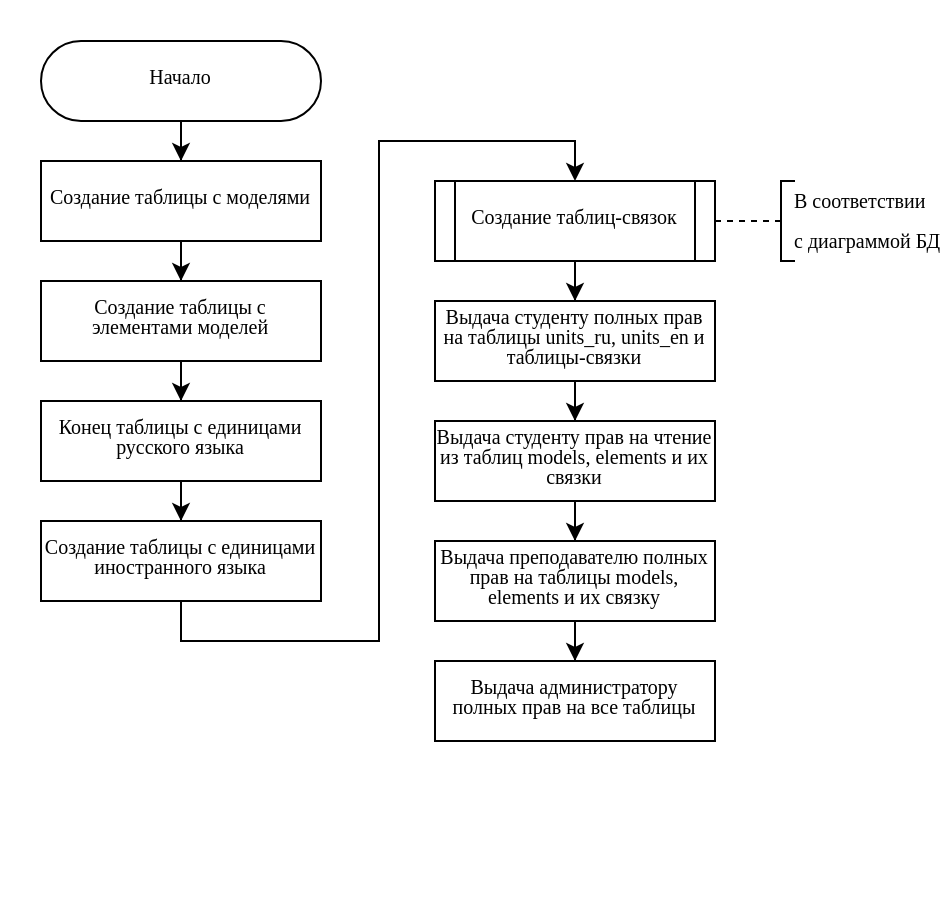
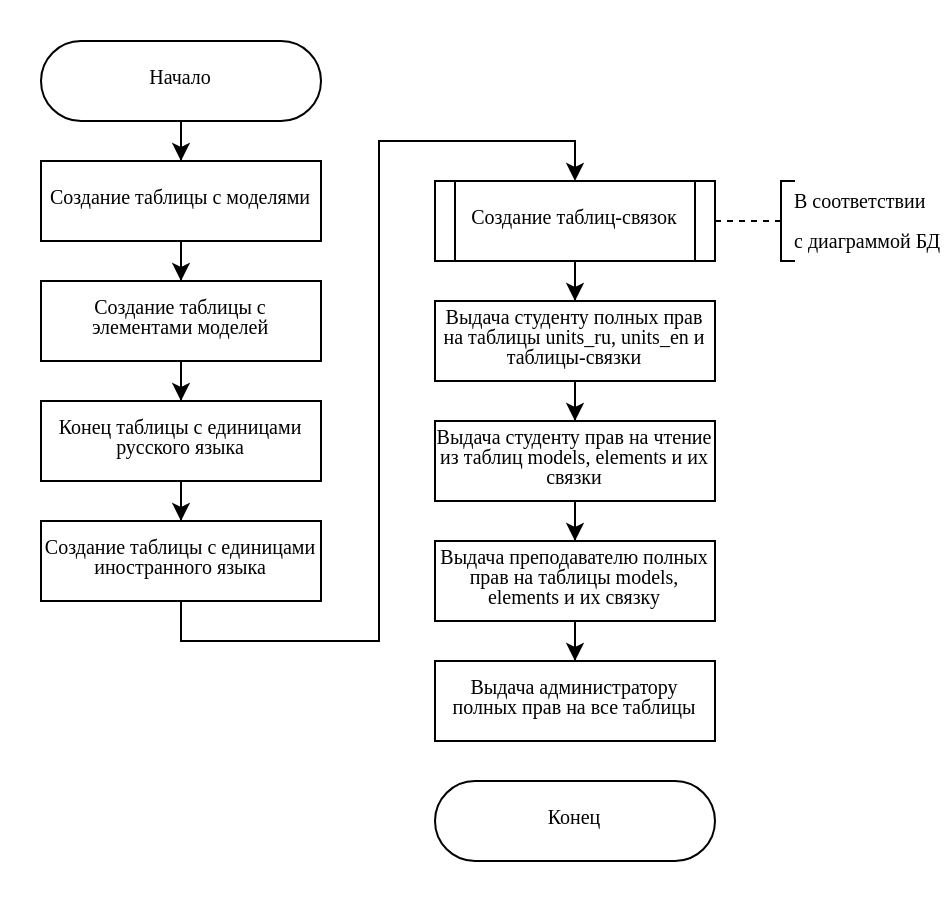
  <mxCell id="0" />
  <mxCell id="1" parent="0" />
  <mxCell id="2" style="edgeStyle=orthogonalEdgeStyle;rounded=0;orthogonalLoop=1;jettySize=auto;html=1;entryX=0.5;entryY=0;entryDx=0;entryDy=0;" edge="1" parent="1" source="3" target="6"><mxGeometry relative="1" as="geometry" /></mxCell>
  <mxCell id="3" value="&lt;p style=&quot;line-height: 1 ; font-size: 10px&quot;&gt;Начало&lt;/p&gt;" style="shape=stencil(vZXxboMgEMafhj9dUNwDLG57j9NelRTBIKv27YegWdHq1s3OmJD7Dn/3nZyRsKytoEGSUAk1EvZKkiTHkku7WrHySkp92PkwnmJoGyyMF8+gOeQCfaY1Wp2w4wczIrisUHMzZNkboS92z3CzrFBSWghXsg0yV3kLAy7ts7T3sLH8JYgay6/RoB5NepUk7z/HPj0/Bhw/yG+Indzv7nc/cOg4ftTB7QaOf49lmVXWhptlORSnUqsPebhp5siFKJRQ2oZ+dbVIwuh4bTfTwPDhLRJTulZn/OpydizpJntCgC5WCWOkZ1l9CWMBusTIgqKjgDJ4m22H2CzlPoKet5FWBoaXGlTbtiu4vOo4vm34jo7nhPQPPdN/6fmuU3bTuxgip65Mrp1ZpfGbkfa/hY2qqxtc6UUFp/o/mBM+AQ==);whiteSpace=wrap;html=1;aspect=fixed;fontFamily=Times New Roman;fontSize=10;spacingBottom=4;" vertex="1" parent="1"><mxGeometry x="20" y="20" width="140" height="40" as="geometry" /></mxCell>
+ <mxCell id="4" value="&lt;p style=&quot;line-height: 1 ; font-size: 10px&quot;&gt;Конец&lt;/p&gt;" style="shape=stencil(vZVhboMwDIVPk59MgbADTGy7h0tdiBoSFLJCb7+QgNZAYesGQwj07PD5mRhBWNaUUCNJqIQKCXslSYLyaK82VHqdUi9bL+NRQ1NjbnzwAprDQaDPNEarM7b8aAYElyVqbvoseyP0xa7pT5blSkoL4Uo2QeYmb2HApX2Wdh42lL8Gqrb8Cg3qwaSPkuT959in533A8U5+Q+zofnO/24FDx/FeG7cZOP49lmU2sjTcLDtAfi60+rBf2j0zJy5EroTSVvq7q0USRodjvZka+g9vlhjTlbrgV5eTbUlX2SMCdL5IGJSeZPU11AJ0gZEFRScBRfA2mxaxnoe7CDreRFoZ6F9qUG3druDypuP4vuEHOp4S0j/0TP+l54d22U3vbIhcdGFy7cwqjd+MtP8trFRdXOBKzyq4qP9/ucAn);whiteSpace=wrap;html=1;aspect=fixed;fontFamily=Times New Roman;fontSize=10;spacingBottom=4;" vertex="1" parent="1"><mxGeometry x="217" y="390" width="140" height="40" as="geometry" /></mxCell>
  <mxCell id="5" style="edgeStyle=orthogonalEdgeStyle;rounded=0;orthogonalLoop=1;jettySize=auto;html=1;" edge="1" parent="1" source="6" target="8"><mxGeometry relative="1" as="geometry" /></mxCell>
  <mxCell id="6" value="&lt;p style=&quot;line-height: 1&quot;&gt;Создание таблицы с моделями&lt;/p&gt;" style="shape=stencil(tVTRboMwDPyavFYh2T5gYtt/pKlXotIkcrJ1/fuaGKQiBq0mQEjgu3B3Bhyh69SYCEJJb84g9LtQKmKwkBLdEdww9iK5vHBZDbVJEWxm8MegM/sWmEkZwwku7pB7CecbQJc7Vn8I+UZrulPXNnhPIi74NGLueBIzztOz8pfFevvrqIqkf4YM2IdkVKjP52V3r9sIVxvlHcsO6VfPu57wOHG11YdbTbj6v6yuCZn7uXW9N/Z0xPDtD3+G+XJta0MbkEq+Fi+htOyP5Wai6QZvQgw0dmO7PE4PRn/OmPCJd0FnGqZWA8KDN8G7yYLr7IJiPXEoKG99BbgB);whiteSpace=wrap;html=1;aspect=fixed;fontFamily=Times New Roman;fontSize=10;spacingBottom=4;" vertex="1" parent="1"><mxGeometry x="20" y="80" width="140" height="40" as="geometry" /></mxCell>
  <mxCell id="7" style="edgeStyle=orthogonalEdgeStyle;rounded=0;orthogonalLoop=1;jettySize=auto;html=1;" edge="1" parent="1" source="8" target="10"><mxGeometry relative="1" as="geometry" /></mxCell>
  <mxCell id="8" value="&lt;p style=&quot;line-height: 1&quot;&gt;Создание таблицы с элементами моделей&lt;/p&gt;" style="shape=stencil(tVTRboMwDPyavFYh2T5gYtt/pKlXotIkcrJ1/fuaGKQiBq0mQEjgu3B3Bhyh69SYCEJJb84g9LtQKmKwkBLdEdww9iK5vHBZDbVJEWxm8MegM/sWmEkZwwku7pB7CecbQJc7Vn8I+UZrulPXNnhPIi74NGLueBIzztOz8pfFevvrqIqkf4YM2IdkVKjP52V3r9sIVxvlHcsO6VfPu57wOHG11YdbTbj6v6yuCZn7uXW9N/Z0xPDtD3+G+XJta0MbkEq+Fi+htOyP5Wai6QZvQgw0dmO7PE4PRn/OmPCJd0FnGqZWA8KDN8G7yYLr7IJiPXEoKG99BbgB);whiteSpace=wrap;html=1;aspect=fixed;fontFamily=Times New Roman;fontSize=10;spacingBottom=4;" vertex="1" parent="1"><mxGeometry x="20" y="140" width="140" height="40" as="geometry" /></mxCell>
  <mxCell id="9" style="edgeStyle=orthogonalEdgeStyle;rounded=0;orthogonalLoop=1;jettySize=auto;html=1;" edge="1" parent="1" source="10" target="12"><mxGeometry relative="1" as="geometry" /></mxCell>
  <mxCell id="10" value="&lt;p style=&quot;line-height: 1&quot;&gt;Конец таблицы с единицами русского языка&lt;/p&gt;" style="shape=stencil(tVTRboMwDPyavFYh2T5gYtt/pKlXotIkcrJ1/fuaGKQiBq0mQEjgu3B3Bhyh69SYCEJJb84g9LtQKmKwkBLdEdww9iK5vHBZDbVJEWxm8MegM/sWmEkZwwku7pB7CecbQJc7Vn8I+UZrulPXNnhPIi74NGLueBIzztOz8pfFevvrqIqkf4YM2IdkVKjP52V3r9sIVxvlHcsO6VfPu57wOHG11YdbTbj6v6yuCZn7uXW9N/Z0xPDtD3+G+XJta0MbkEq+Fi+htOyP5Wai6QZvQgw0dmO7PE4PRn/OmPCJd0FnGqZWA8KDN8G7yYLr7IJiPXEoKG99BbgB);whiteSpace=wrap;html=1;aspect=fixed;fontFamily=Times New Roman;fontSize=10;spacingBottom=4;" vertex="1" parent="1"><mxGeometry x="20" y="200" width="140" height="40" as="geometry" /></mxCell>
  <mxCell id="11" style="edgeStyle=orthogonalEdgeStyle;rounded=0;orthogonalLoop=1;jettySize=auto;html=1;entryX=0.5;entryY=0;entryDx=0;entryDy=0;" edge="1" parent="1" source="12" target="14"><mxGeometry relative="1" as="geometry"><Array as="points"><mxPoint x="90" y="320" /><mxPoint x="189" y="320" /><mxPoint x="189" y="70" /><mxPoint x="287" y="70" /></Array></mxGeometry></mxCell>
  <mxCell id="12" value="&lt;p style=&quot;line-height: 1&quot;&gt;Создание таблицы с единицами иностранного языка&lt;/p&gt;" style="shape=stencil(tVTRboMwDPyavFYh2T5gYtt/pKlXotIkcrJ1/fuaGKQiBq0mQEjgu3B3Bhyh69SYCEJJb84g9LtQKmKwkBLdEdww9iK5vHBZDbVJEWxm8MegM/sWmEkZwwku7pB7CecbQJc7Vn8I+UZrulPXNnhPIi74NGLueBIzztOz8pfFevvrqIqkf4YM2IdkVKjP52V3r9sIVxvlHcsO6VfPu57wOHG11YdbTbj6v6yuCZn7uXW9N/Z0xPDtD3+G+XJta0MbkEq+Fi+htOyP5Wai6QZvQgw0dmO7PE4PRn/OmPCJd0FnGqZWA8KDN8G7yYLr7IJiPXEoKG99BbgB);whiteSpace=wrap;html=1;aspect=fixed;fontFamily=Times New Roman;fontSize=10;spacingBottom=4;" vertex="1" parent="1"><mxGeometry x="20" y="260" width="140" height="40" as="geometry" /></mxCell>
  <mxCell id="13" style="edgeStyle=orthogonalEdgeStyle;rounded=0;orthogonalLoop=1;jettySize=auto;html=1;entryX=0.5;entryY=0;entryDx=0;entryDy=0;" edge="1" parent="1" source="14" target="18"><mxGeometry relative="1" as="geometry" /></mxCell>
  <mxCell id="14" value="Создание таблиц-связок" style="shape=stencil(tVVRboQgED0Nvw1Ce4DGtvdg2Wkli0CA7ra37wiSrFHcdqvGxMx78uYN4yDhbeiEA8KoET0Q/kIYcx6ctxJCwACZLsOPNIeXHDYlFsGBjBk8C6/EQUNmQvT2BBd1jKOEMh14FQeWvxL6jO8MN2+lNQZFlDVhwlzxKCaUwbX0K4uN6b8nkUP9HiL40WRGCXv7vezD0z7CzU5+p7LF/eZ+txOeOm72atxmws39srxFpPZx8/Yg5OnD209zXDTzrrSWVluPYX6mXIRxOl7rxTgxDN6MKLQfxnZ9nG6Mfi0x4rPcCa0UjKVaDzd2Ip8m95fb2zNcNXWx3mXpoqCVqSus70nFBP+/C/4XG8utKVx1h9OyWYsSmn8fCfgB);whiteSpace=wrap;html=1;aspect=fixed;fontFamily=Times New Roman;fontSize=10;spacingBottom=4;rounded=0;shadow=0;sketch=0;spacingLeft=10;spacingRight=10;" vertex="1" parent="1"><mxGeometry x="217" y="90" width="140" height="40" as="geometry" /></mxCell>
  <mxCell id="15" value="&lt;p style=&quot;line-height: 100%; font-size: 10px;&quot;&gt;В соответствии&lt;/p&gt;&lt;p style=&quot;line-height: 100%; font-size: 10px;&quot;&gt;с диаграммой БД&lt;/p&gt;" style="strokeWidth=1;html=1;shape=stencil(rZXNcoMgFIWfhm2HiH2ADk2X3XTRNdHbyiSAAzRp377I1YnUnxjtTBbcc835uAdGCeOuEjWQjGqhgLBnkmWFUQq0D6sgV6jlFMtLWgpXQ+FROwsrxeEE2HHemiNcZOlbB6krsDK6sj2hT+GZ5sd4YbQOJtJol3R6/WAmZLMj+o1m9OERMT9tjVUdCAo82ES9TvaKAsleVpN2y0hvK0jpRB33Fun9ftJuHWm/mbTwlDaDlh7SBIjxoExdS8YPojh+WvOly9Ht1aK58oNG11bmDNd953QsofHJO4eT1D0Hxv7ZIV9h8WeMeYsY7yClqE5Ey/iHsTCTOb5tZoh3HUo6zLJIS+EqKMO6XfTv4YbDmIePJ3kzlPi3QaJRxa9BFH4B);align=left;labelPosition=right;pointerEvents=1;gradientColor=#ffffff;spacing=0;fontSize=10;shadow=0;spacingBottom=1;fontFamily=Times New Roman;" vertex="1" parent="1"><mxGeometry x="357" y="90" width="40" height="40" as="geometry" /></mxCell>
  <mxCell id="16" value="&lt;p style=&quot;line-height: 1&quot;&gt;Выдача администратору полных прав на все таблицы&lt;/p&gt;" style="shape=stencil(tVTRboMwDPyavFYh2T5gYtt/pKlXotIkcrJ1/fuaGKQiBq0mQEjgu3B3Bhyh69SYCEJJb84g9LtQKmKwkBLdEdww9iK5vHBZDbVJEWxm8MegM/sWmEkZwwku7pB7CecbQJc7Vn8I+UZrulPXNnhPIi74NGLueBIzztOz8pfFevvrqIqkf4YM2IdkVKjP52V3r9sIVxvlHcsO6VfPu57wOHG11YdbTbj6v6yuCZn7uXW9N/Z0xPDtD3+G+XJta0MbkEq+Fi+htOyP5Wai6QZvQgw0dmO7PE4PRn/OmPCJd0FnGqZWA8KDN8G7yYLr7IJiPXEoKG99BbgB);whiteSpace=wrap;html=1;aspect=fixed;fontFamily=Times New Roman;fontSize=10;spacingBottom=4;" vertex="1" parent="1"><mxGeometry x="217" y="330" width="140" height="40" as="geometry" /></mxCell>
  <mxCell id="17" style="edgeStyle=orthogonalEdgeStyle;rounded=0;orthogonalLoop=1;jettySize=auto;html=1;" edge="1" parent="1" source="18" target="20"><mxGeometry relative="1" as="geometry" /></mxCell>
  <mxCell id="18" value="&lt;p style=&quot;line-height: 1&quot;&gt;Выдача студенту полных прав на таблицы units_ru, units_en и таблицы-связки&lt;/p&gt;" style="shape=stencil(tVTRboMwDPyavFYh2T5gYtt/pKlXotIkcrJ1/fuaGKQiBq0mQEjgu3B3Bhyh69SYCEJJb84g9LtQKmKwkBLdEdww9iK5vHBZDbVJEWxm8MegM/sWmEkZwwku7pB7CecbQJc7Vn8I+UZrulPXNnhPIi74NGLueBIzztOz8pfFevvrqIqkf4YM2IdkVKjP52V3r9sIVxvlHcsO6VfPu57wOHG11YdbTbj6v6yuCZn7uXW9N/Z0xPDtD3+G+XJta0MbkEq+Fi+htOyP5Wai6QZvQgw0dmO7PE4PRn/OmPCJd0FnGqZWA8KDN8G7yYLr7IJiPXEoKG99BbgB);whiteSpace=wrap;html=1;aspect=fixed;fontFamily=Times New Roman;fontSize=10;spacingBottom=4;" vertex="1" parent="1"><mxGeometry x="217" y="150" width="140" height="40" as="geometry" /></mxCell>
  <mxCell id="19" style="edgeStyle=orthogonalEdgeStyle;rounded=0;orthogonalLoop=1;jettySize=auto;html=1;entryX=0.5;entryY=0;entryDx=0;entryDy=0;" edge="1" parent="1" source="20" target="22"><mxGeometry relative="1" as="geometry" /></mxCell>
  <mxCell id="20" value="&lt;p style=&quot;line-height: 1&quot;&gt;Выдача студенту прав на чтение из таблиц models, elements и их связки&lt;/p&gt;" style="shape=stencil(tVTRboMwDPyavFYh2T5gYtt/pKlXotIkcrJ1/fuaGKQiBq0mQEjgu3B3Bhyh69SYCEJJb84g9LtQKmKwkBLdEdww9iK5vHBZDbVJEWxm8MegM/sWmEkZwwku7pB7CecbQJc7Vn8I+UZrulPXNnhPIi74NGLueBIzztOz8pfFevvrqIqkf4YM2IdkVKjP52V3r9sIVxvlHcsO6VfPu57wOHG11YdbTbj6v6yuCZn7uXW9N/Z0xPDtD3+G+XJta0MbkEq+Fi+htOyP5Wai6QZvQgw0dmO7PE4PRn/OmPCJd0FnGqZWA8KDN8G7yYLr7IJiPXEoKG99BbgB);whiteSpace=wrap;html=1;aspect=fixed;fontFamily=Times New Roman;fontSize=10;spacingBottom=4;" vertex="1" parent="1"><mxGeometry x="217" y="210" width="140" height="40" as="geometry" /></mxCell>
  <mxCell id="21" style="edgeStyle=orthogonalEdgeStyle;rounded=0;orthogonalLoop=1;jettySize=auto;html=1;" edge="1" parent="1" source="22" target="16"><mxGeometry relative="1" as="geometry" /></mxCell>
  <mxCell id="22" value="&lt;p style=&quot;line-height: 1&quot;&gt;Выдача преподавателю полных прав на таблицы models, elements и их связку&lt;/p&gt;" style="shape=stencil(tVTRboMwDPyavFYh2T5gYtt/pKlXotIkcrJ1/fuaGKQiBq0mQEjgu3B3Bhyh69SYCEJJb84g9LtQKmKwkBLdEdww9iK5vHBZDbVJEWxm8MegM/sWmEkZwwku7pB7CecbQJc7Vn8I+UZrulPXNnhPIi74NGLueBIzztOz8pfFevvrqIqkf4YM2IdkVKjP52V3r9sIVxvlHcsO6VfPu57wOHG11YdbTbj6v6yuCZn7uXW9N/Z0xPDtD3+G+XJta0MbkEq+Fi+htOyP5Wai6QZvQgw0dmO7PE4PRn/OmPCJd0FnGqZWA8KDN8G7yYLr7IJiPXEoKG99BbgB);whiteSpace=wrap;html=1;aspect=fixed;fontFamily=Times New Roman;fontSize=10;spacingBottom=4;" vertex="1" parent="1"><mxGeometry x="217" y="270" width="140" height="40" as="geometry" /></mxCell>
